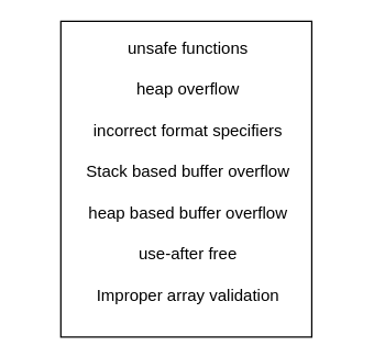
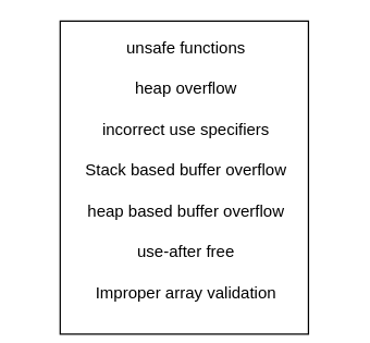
  <mxCell id="0" />
  <mxCell id="1" parent="0" />
  <mxCell id="2" value="" style="rounded=0;whiteSpace=wrap;html=1;rotation=90;" vertex="1" parent="1"><mxGeometry x="20" y="38.75" width="230" height="182.5" as="geometry" /></mxCell>
  <mxCell id="3" value="&lt;div&gt;unsafe functions &lt;br&gt;&lt;/div&gt;" style="text;html=1;align=center;verticalAlign=middle;resizable=0;points=[];autosize=1;strokeColor=none;fillColor=none;" vertex="1" parent="1"><mxGeometry x="81.25" y="20" width="110" height="30" as="geometry" /></mxCell>
  <mxCell id="4" value="&lt;div&gt;heap overflow&lt;/div&gt;" style="text;html=1;align=center;verticalAlign=middle;resizable=0;points=[];autosize=1;strokeColor=none;fillColor=none;" vertex="1" parent="1"><mxGeometry x="81.25" y="50" width="110" height="30" as="geometry" /></mxCell>
- <mxCell id="5" value="incorrect format specifiers" style="text;html=1;align=center;verticalAlign=middle;resizable=0;points=[];autosize=1;strokeColor=none;fillColor=none;" vertex="1" parent="1"><mxGeometry x="56.25" y="80" width="160" height="30" as="geometry" /></mxCell>
+ <mxCell id="5" value="incorrect use specifiers" style="text;html=1;align=center;verticalAlign=middle;resizable=0;points=[];autosize=1;strokeColor=none;fillColor=none;" vertex="1" parent="1"><mxGeometry x="56.25" y="80" width="160" height="30" as="geometry" /></mxCell>
  <mxCell id="6" value="&lt;div&gt;Stack based buffer overflow&lt;/div&gt;" style="text;html=1;align=center;verticalAlign=middle;resizable=0;points=[];autosize=1;strokeColor=none;fillColor=none;" vertex="1" parent="1"><mxGeometry x="51.25" y="110" width="170" height="30" as="geometry" /></mxCell>
  <mxCell id="7" value="&lt;div&gt;heap based buffer overflow&lt;/div&gt;" style="text;html=1;align=center;verticalAlign=middle;resizable=0;points=[];autosize=1;strokeColor=none;fillColor=none;" vertex="1" parent="1"><mxGeometry x="51.25" y="140" width="170" height="30" as="geometry" /></mxCell>
  <mxCell id="8" value="&lt;div&gt;use-after free&lt;/div&gt;" style="text;html=1;align=center;verticalAlign=middle;resizable=0;points=[];autosize=1;strokeColor=none;fillColor=none;" vertex="1" parent="1"><mxGeometry x="91.25" y="170" width="90" height="30" as="geometry" /></mxCell>
  <mxCell id="9" value="Improper array validation" style="text;html=1;align=center;verticalAlign=middle;resizable=0;points=[];autosize=1;strokeColor=none;fillColor=none;" vertex="1" parent="1"><mxGeometry x="56.25" y="200" width="160" height="30" as="geometry" /></mxCell>
